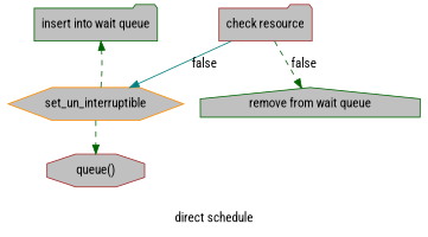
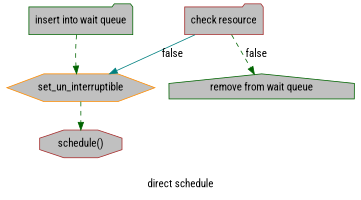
  digraph {
    fontname="Roboto Condensed"
    label="direct schedule"
    node [color=darkgreen fillcolor=gray fontname="Roboto Condensed" shape=folder style=filled]
    edge [color=darkgreen fontname="Roboto Condensed" style=dashed]
    n1 [label="insert into wait queue"]
    n2 [color=darkorange label=set_un_interruptible shape=hexagon]
-   n3 [color=brown label="queue()" shape=octagon]
+   n3 [color=brown label="schedule()" shape=octagon]
    n4 [color=brown label="check resource"]
    n5 [label="remove from wait queue" shape=house]
    subgraph sub_1 {
      label="direct all"
      n1
      n2
      n3
      n4
      n5
    }
-   n2 -> n1
+   n1 -> n2
    n2 -> n3
    n4 -> n2 [color=teal label=false style=solid]
    n4 -> n5 [label=false]
  }
